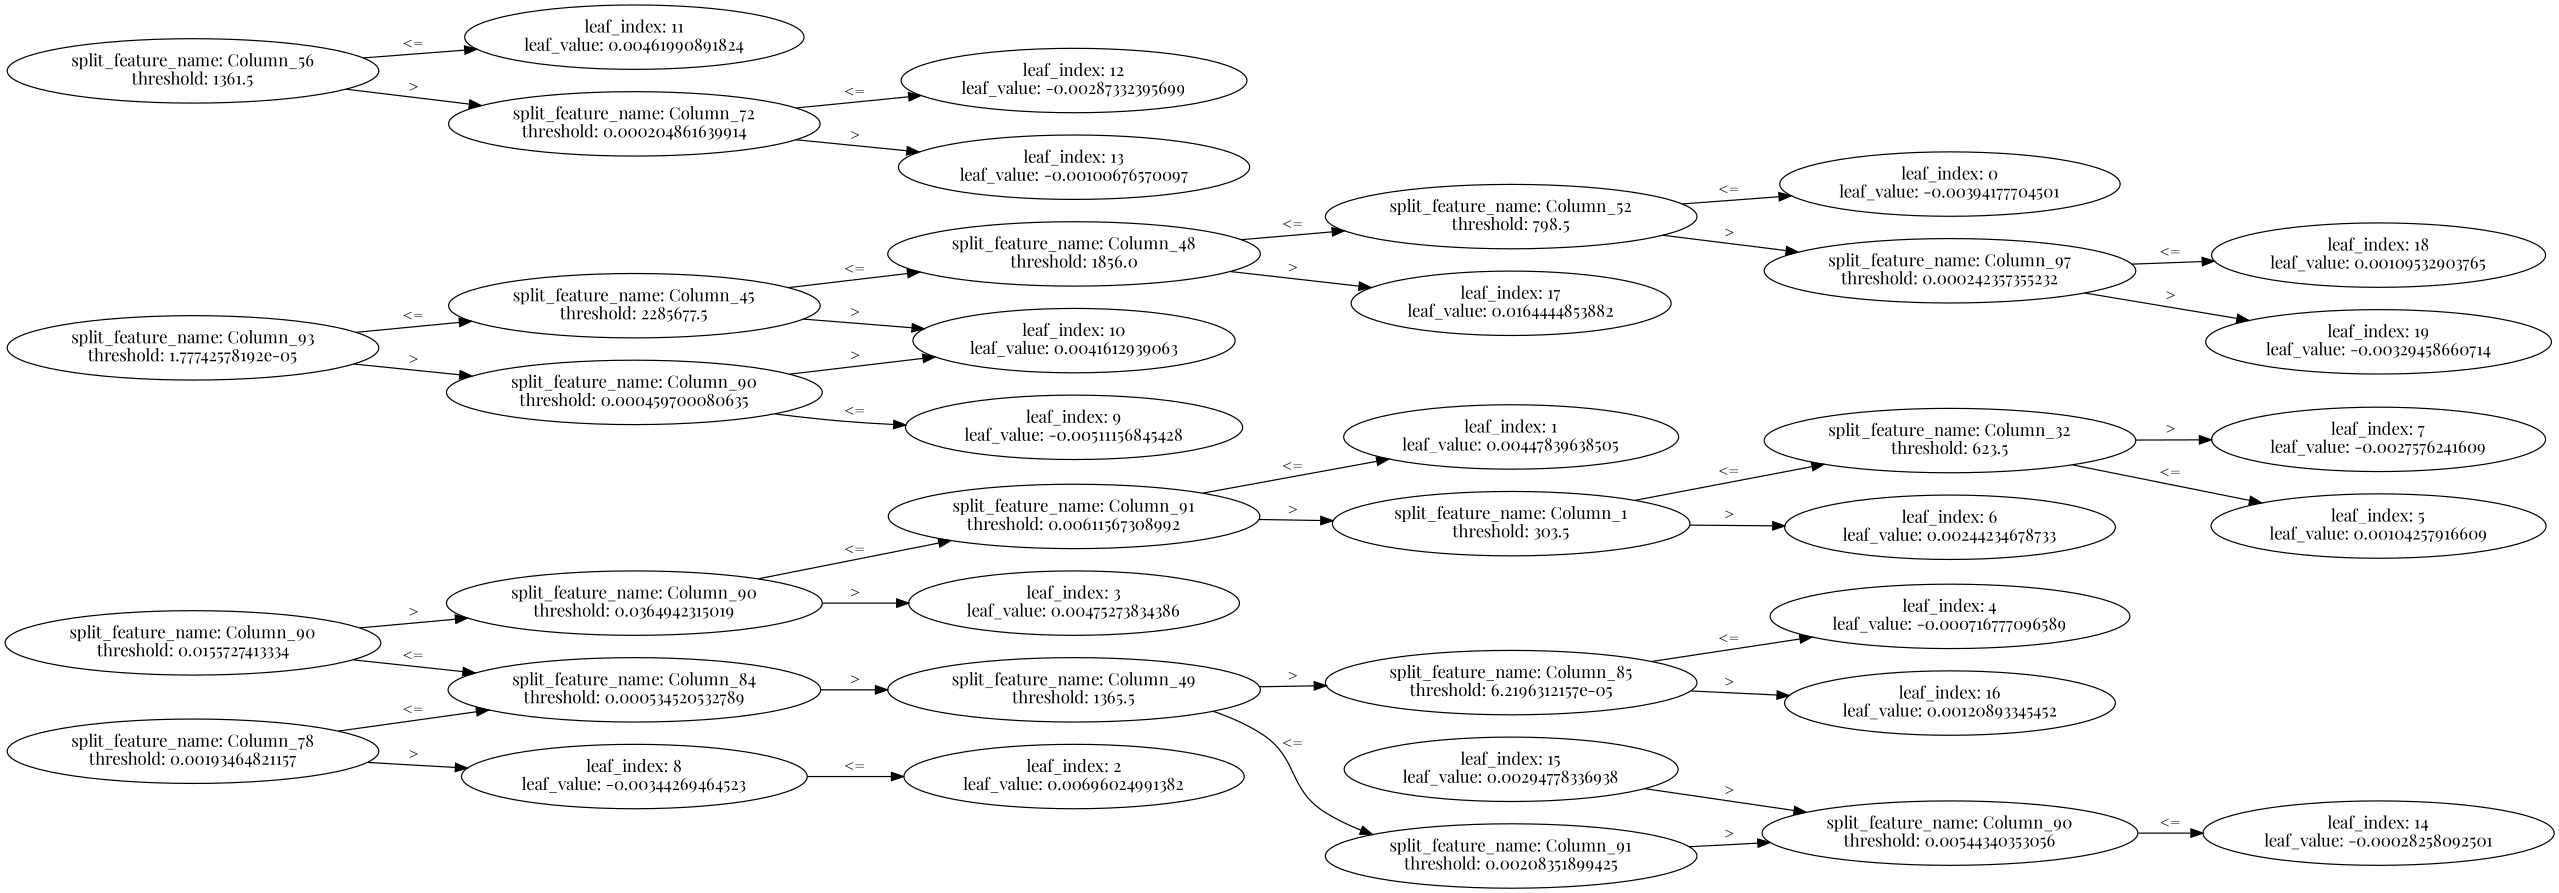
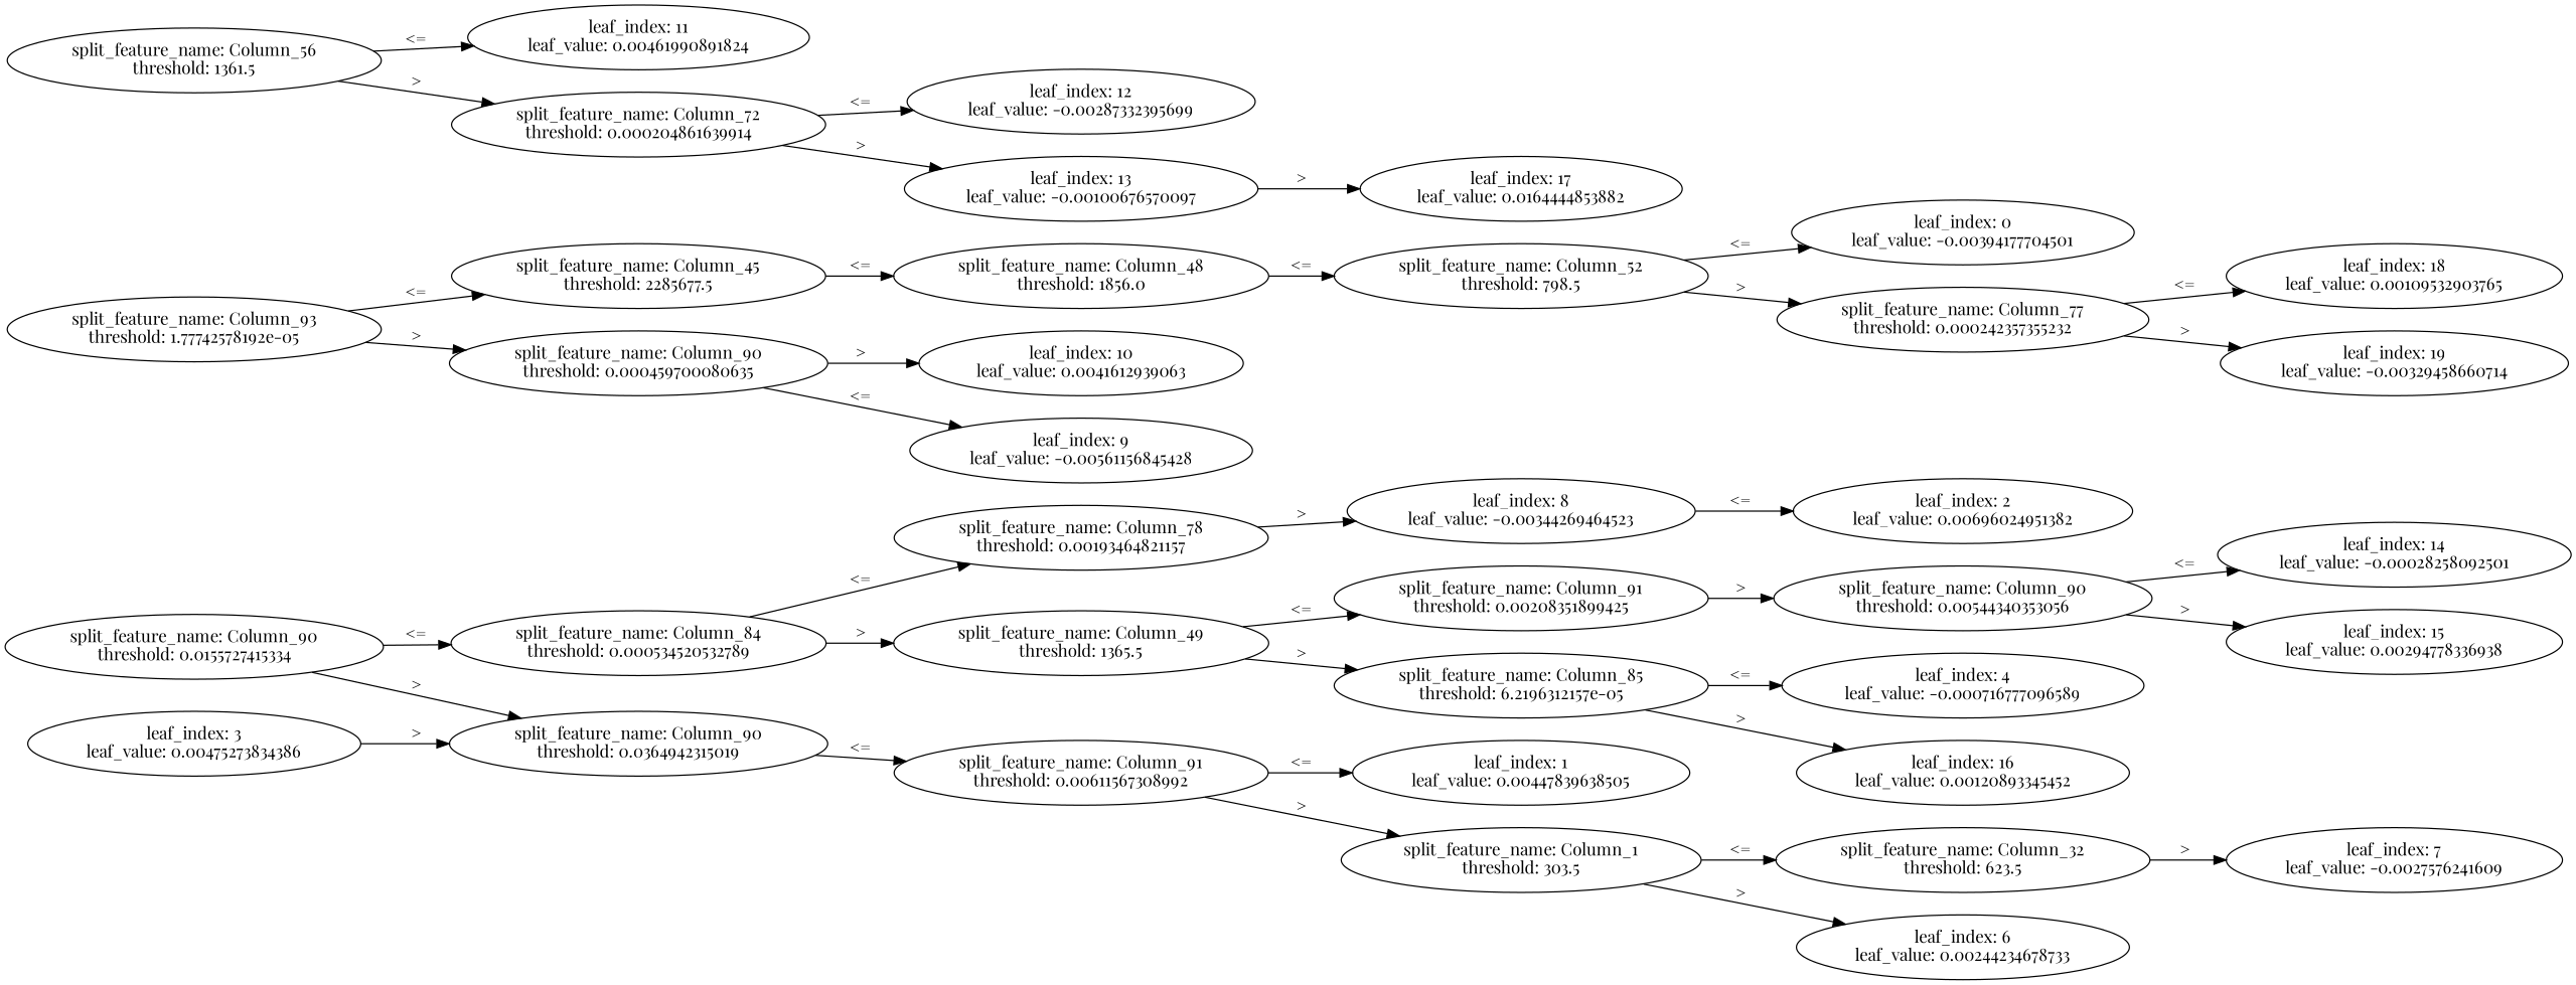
  digraph {
    fontname="Playfair Display"
    rankdir=LR
    node [fontname="Playfair Display"]
    edge [fontname="Playfair Display"]
-   n1 [label="split_feature_name: Column_90\nthreshold: 0.0155727413334"]
+   n1 [label="split_feature_name: Column_90\nthreshold: 0.0155727415334"]
    n2 [label="split_feature_name: Column_84\nthreshold: 0.000534520532789"]
    n3 [label="split_feature_name: Column_90\nthreshold: 0.0364942315019"]
    n4 [label="split_feature_name: Column_78\nthreshold: 0.00193464821157"]
    n5 [label="split_feature_name: Column_49\nthreshold: 1365.5"]
    n6 [label="split_feature_name: Column_91\nthreshold: 0.00611567308992"]
    n7 [label="leaf_index: 3\nleaf_value: 0.00475273834386"]
    n8 [label="leaf_index: 8\nleaf_value: -0.00344269464523"]
    n9 [label="split_feature_name: Column_91\nthreshold: 0.00208351899425"]
    n10 [label="split_feature_name: Column_85\nthreshold: 6.2196312157e-05"]
    n11 [label="split_feature_name: Column_93\nthreshold: 1.77742578192e-05"]
    n12 [label="split_feature_name: Column_45\nthreshold: 2285677.5"]
    n13 [label="split_feature_name: Column_90\nthreshold: 0.000459700080635"]
-   n14 [label="leaf_index: 2\nleaf_value: 0.00696024991382"]
+   n14 [label="leaf_index: 2\nleaf_value: 0.00696024951382"]
    n15 [label="split_feature_name: Column_48\nthreshold: 1856.0"]
    n16 [label="leaf_index: 10\nleaf_value: 0.0041612939063"]
-   n17 [label="leaf_index: 9\nleaf_value: -0.00511156845428"]
+   n17 [label="leaf_index: 9\nleaf_value: -0.00561156845428"]
    n18 [label="split_feature_name: Column_52\nthreshold: 798.5"]
    n19 [label="leaf_index: 17\nleaf_value: 0.0164444853882"]
    n20 [label="leaf_index: 0\nleaf_value: -0.00394177704501"]
-   n21 [label="split_feature_name: Column_97\nthreshold: 0.000242357355232"]
+   n21 [label="split_feature_name: Column_77\nthreshold: 0.000242357355232"]
    n22 [label="leaf_index: 18\nleaf_value: 0.00109532903765"]
    n23 [label="leaf_index: 19\nleaf_value: -0.00329458660714"]
    n24 [label="split_feature_name: Column_56\nthreshold: 1361.5"]
    n25 [label="leaf_index: 11\nleaf_value: 0.00461990891824"]
    n26 [label="split_feature_name: Column_72\nthreshold: 0.000204861639914"]
    n27 [label="leaf_index: 12\nleaf_value: -0.00287332395699"]
    n28 [label="leaf_index: 13\nleaf_value: -0.00100676570097"]
    n29 [label="split_feature_name: Column_90\nthreshold: 0.00544340353056"]
    n30 [label="leaf_index: 4\nleaf_value: -0.000716777096589"]
    n31 [label="leaf_index: 16\nleaf_value: 0.00120893345452"]
    n32 [label="leaf_index: 14\nleaf_value: -0.00028258092501"]
    n33 [label="leaf_index: 15\nleaf_value: 0.00294778336938"]
    n34 [label="leaf_index: 1\nleaf_value: 0.00447839638505"]
    n35 [label="split_feature_name: Column_1\nthreshold: 303.5"]
    n36 [label="split_feature_name: Column_32\nthreshold: 623.5"]
    n37 [label="leaf_index: 6\nleaf_value: 0.00244234678733"]
-   n38 [label="leaf_index: 5\nleaf_value: 0.00104257916609"]
    n39 [label="leaf_index: 7\nleaf_value: -0.0027576241609"]
    n1 -> n2 [label="<="]
    n1 -> n3 [label=">"]
-   n4 -> n2 [label="<="]
+   n2 -> n4 [label="<="]
    n2 -> n5 [label=">"]
    n3 -> n6 [label="<="]
-   n3 -> n7 [label=">"]
+   n7 -> n3 [label=">"]
    n4 -> n8 [label=">"]
    n5 -> n9 [label="<="]
    n5 -> n10 [label=">"]
    n6 -> n34 [label="<="]
    n6 -> n35 [label=">"]
    n8 -> n14 [label="<="]
    n9 -> n29 [label=">"]
    n10 -> n30 [label="<="]
    n10 -> n31 [label=">"]
    n11 -> n12 [label="<="]
    n11 -> n13 [label=">"]
    n12 -> n15 [label="<="]
-   n12 -> n16 [label=">"]
    n13 -> n16 [label=">"]
    n13 -> n17 [label="<="]
    n15 -> n18 [label="<="]
-   n15 -> n19 [label=">"]
+   n28 -> n19 [label=">"]
    n18 -> n20 [label="<="]
    n18 -> n21 [label=">"]
    n21 -> n22 [label="<="]
    n21 -> n23 [label=">"]
    n24 -> n25 [label="<="]
    n24 -> n26 [label=">"]
    n26 -> n27 [label="<="]
    n26 -> n28 [label=">"]
    n29 -> n32 [label="<="]
-   n33 -> n29 [label=">"]
+   n29 -> n33 [label=">"]
    n35 -> n36 [label="<="]
    n35 -> n37 [label=">"]
-   n36 -> n38 [label="<="]
    n36 -> n39 [label=">"]
  }
